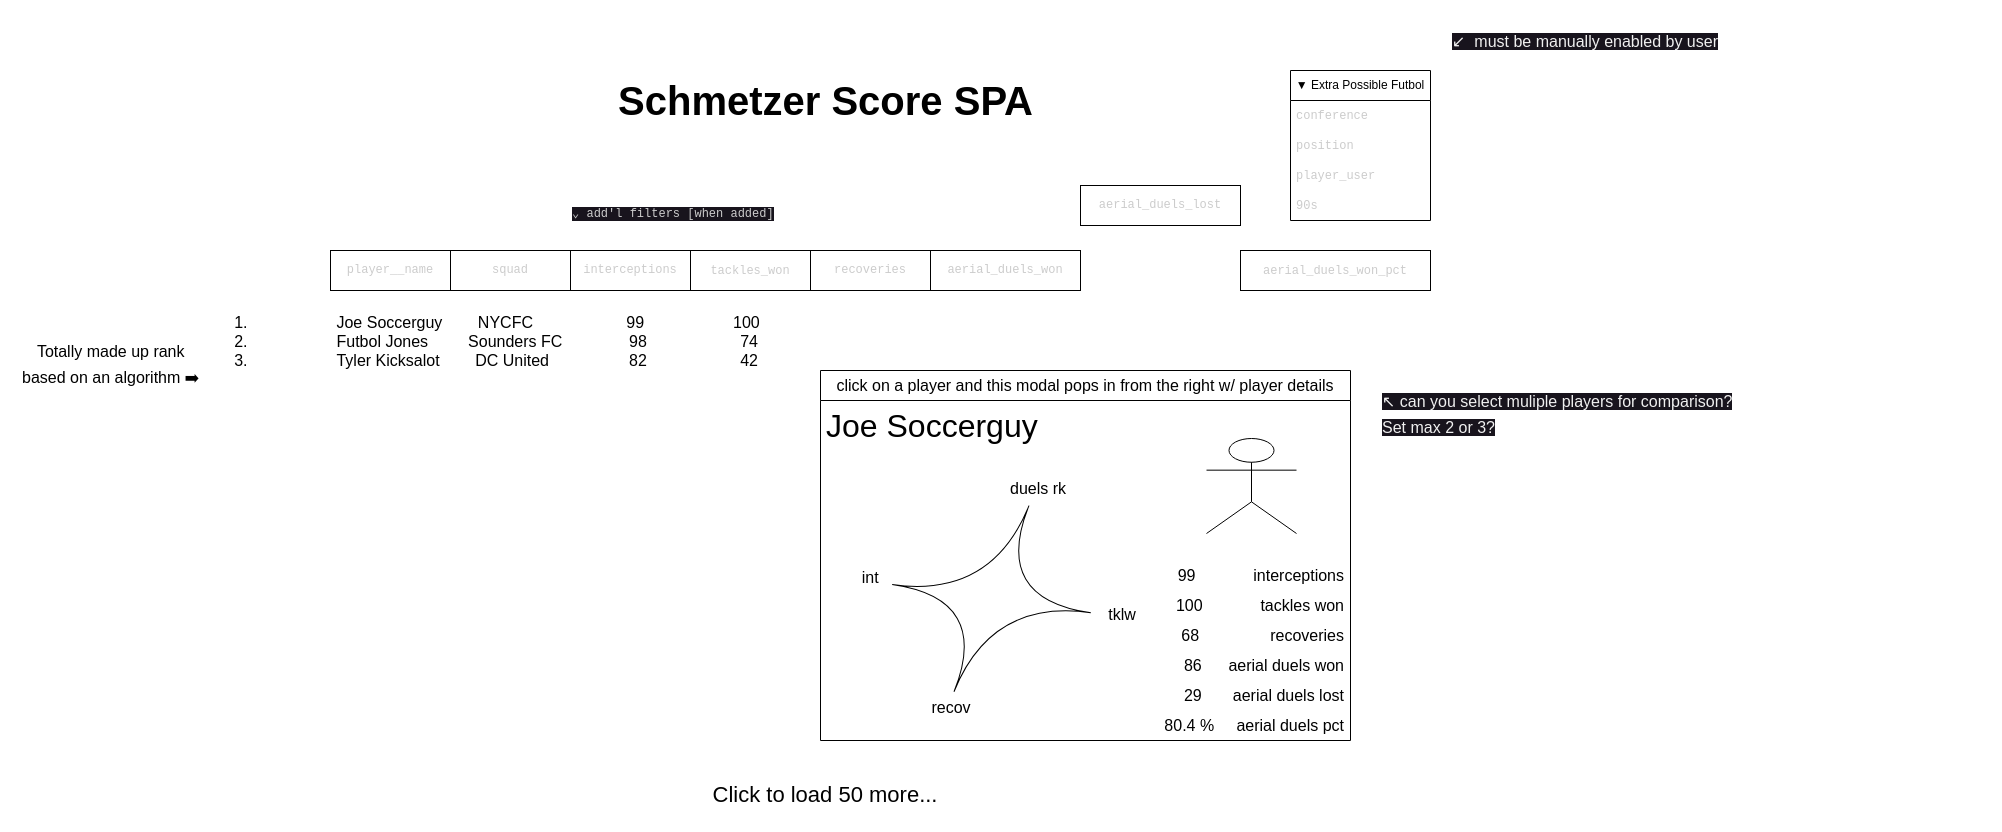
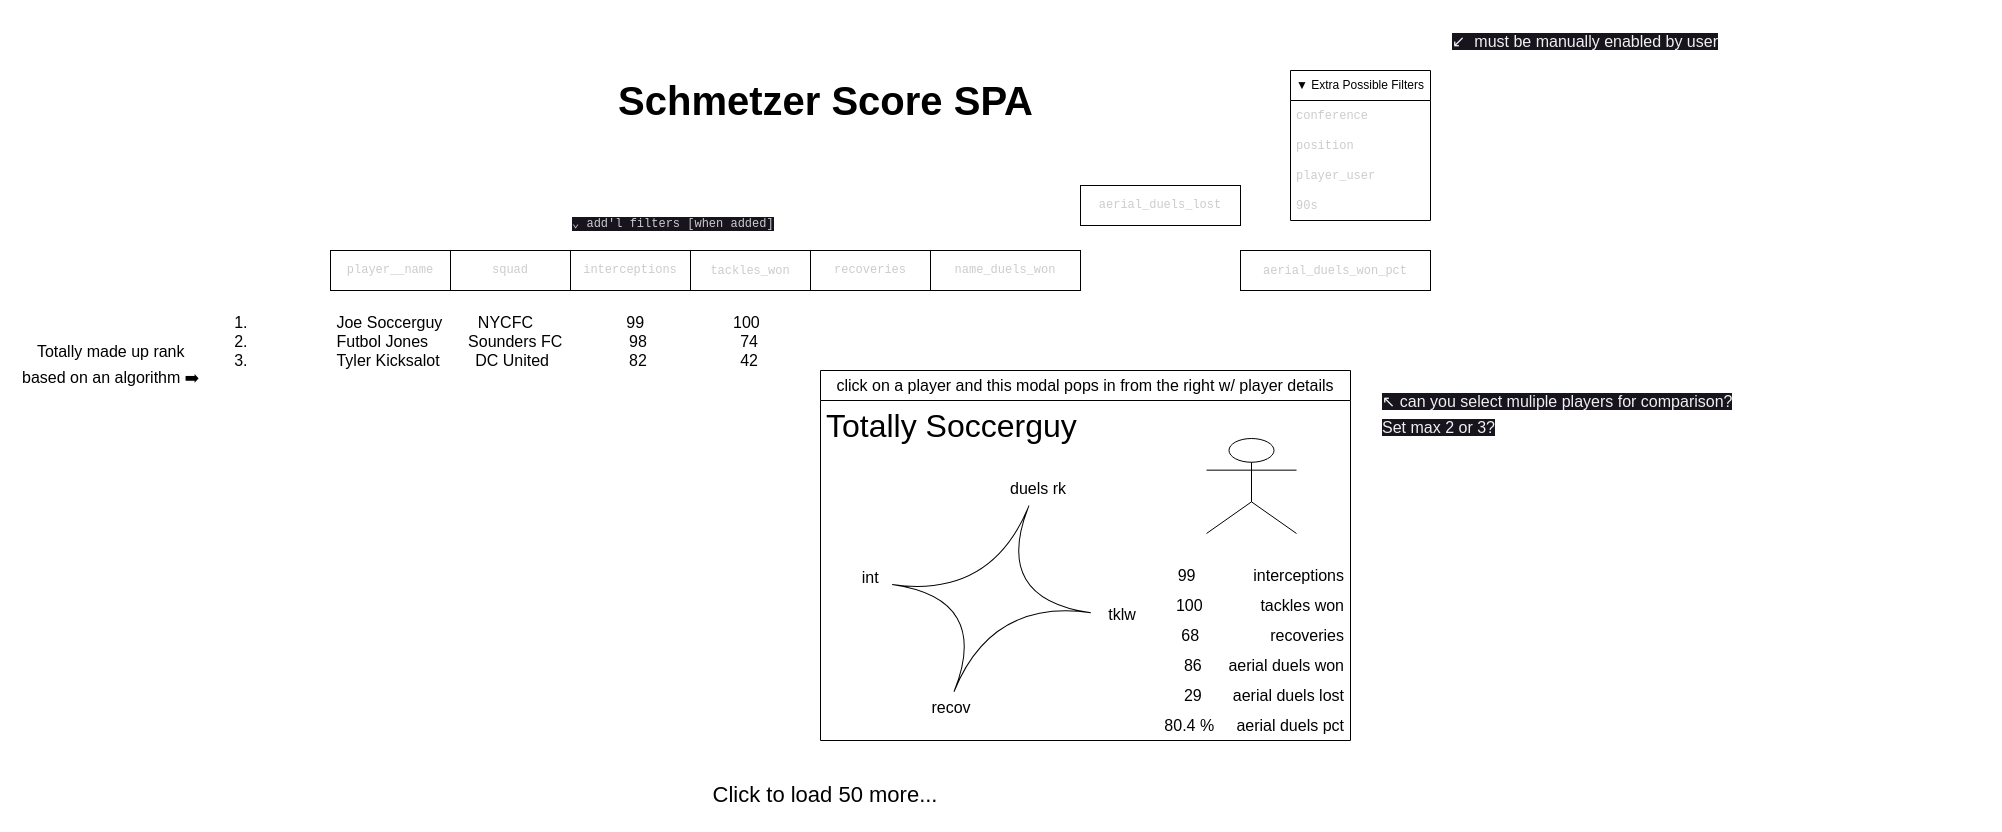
  <mxCell id="0" />
  <mxCell id="1" parent="0" />
  <mxCell id="2" value="&lt;div style=&quot;color: rgb(204, 204, 204); font-family: Menlo, Monaco, &amp;quot;Courier New&amp;quot;, monospace;&quot;&gt;player__name&lt;/div&gt;" style="rounded=0;whiteSpace=wrap;html=1;" vertex="1" parent="1"><mxGeometry x="330" y="250" width="120" height="40" as="geometry" /></mxCell>
  <mxCell id="3" value="&lt;div style=&quot;color: rgb(204, 204, 204); font-family: Menlo, Monaco, &amp;quot;Courier New&amp;quot;, monospace;&quot;&gt;squad&lt;br&gt;&lt;/div&gt;" style="rounded=0;whiteSpace=wrap;html=1;" vertex="1" parent="1"><mxGeometry x="450" y="250" width="120" height="40" as="geometry" /></mxCell>
  <mxCell id="4" value="&lt;div style=&quot;color: rgb(204, 204, 204); font-family: Menlo, Monaco, &amp;quot;Courier New&amp;quot;, monospace;&quot;&gt;interceptions&lt;br&gt;&lt;/div&gt;" style="rounded=0;whiteSpace=wrap;html=1;" vertex="1" parent="1"><mxGeometry x="570" y="250" width="120" height="40" as="geometry" /></mxCell>
  <mxCell id="5" value="&lt;span style=&quot;color: rgb(204, 204, 204); font-family: Menlo, Monaco, &amp;quot;Courier New&amp;quot;, monospace;&quot;&gt;tackles_won&lt;/span&gt;" style="rounded=0;whiteSpace=wrap;html=1;" vertex="1" parent="1"><mxGeometry x="690" y="250" width="120" height="40" as="geometry" /></mxCell>
  <mxCell id="6" value="&lt;div style=&quot;color: rgb(204, 204, 204); font-family: Menlo, Monaco, &amp;quot;Courier New&amp;quot;, monospace;&quot;&gt;&lt;span style=&quot;background-color: initial;&quot;&gt;recoveries&lt;/span&gt;&lt;br&gt;&lt;/div&gt;" style="rounded=0;whiteSpace=wrap;html=1;" vertex="1" parent="1"><mxGeometry x="810" y="250" width="120" height="40" as="geometry" /></mxCell>
- <mxCell id="7" value="&lt;div style=&quot;color: rgb(204, 204, 204); font-family: Menlo, Monaco, &amp;quot;Courier New&amp;quot;, monospace;&quot;&gt;&lt;span style=&quot;background-color: initial;&quot;&gt;aerial_duels_won&lt;/span&gt;&lt;/div&gt;" style="rounded=0;whiteSpace=wrap;html=1;" vertex="1" parent="1"><mxGeometry x="930" y="250" width="150" height="40" as="geometry" /></mxCell>
+ <mxCell id="7" value="&lt;div style=&quot;color: rgb(204, 204, 204); font-family: Menlo, Monaco, &amp;quot;Courier New&amp;quot;, monospace;&quot;&gt;&lt;span style=&quot;background-color: initial;&quot;&gt;name_duels_won&lt;/span&gt;&lt;/div&gt;" style="rounded=0;whiteSpace=wrap;html=1;" vertex="1" parent="1"><mxGeometry x="930" y="250" width="150" height="40" as="geometry" /></mxCell>
  <mxCell id="8" value="&lt;div style=&quot;color: rgb(204, 204, 204); font-family: Menlo, Monaco, &amp;quot;Courier New&amp;quot;, monospace;&quot;&gt;&lt;span style=&quot;background-color: initial;&quot;&gt;aerial_duels_lost&lt;/span&gt;&lt;/div&gt;" style="rounded=0;whiteSpace=wrap;html=1;" vertex="1" parent="1"><mxGeometry x="1080" y="185" width="160" height="40" as="geometry" /></mxCell>
  <mxCell id="9" value="&lt;span style=&quot;color: rgb(204, 204, 204); font-family: Menlo, Monaco, &amp;quot;Courier New&amp;quot;, monospace;&quot;&gt;aerial_duels_won_pct&lt;/span&gt;" style="rounded=0;whiteSpace=wrap;html=1;" vertex="1" parent="1"><mxGeometry x="1240" y="250" width="190" height="40" as="geometry" /></mxCell>
- <mxCell id="10" value="▼ Extra Possible Futbol" style="swimlane;fontStyle=0;childLayout=stackLayout;horizontal=1;startSize=30;horizontalStack=0;resizeParent=1;resizeParentMax=0;resizeLast=0;collapsible=1;marginBottom=0;whiteSpace=wrap;html=1;" vertex="1" parent="1"><mxGeometry x="1290" y="70" width="140" height="150" as="geometry" /></mxCell>
+ <mxCell id="10" value="▼ Extra Possible Filters" style="swimlane;fontStyle=0;childLayout=stackLayout;horizontal=1;startSize=30;horizontalStack=0;resizeParent=1;resizeParentMax=0;resizeLast=0;collapsible=1;marginBottom=0;whiteSpace=wrap;html=1;" vertex="1" parent="1"><mxGeometry x="1290" y="70" width="140" height="150" as="geometry" /></mxCell>
  <mxCell id="11" value="&lt;span style=&quot;color: rgb(204, 204, 204); font-family: Menlo, Monaco, &amp;quot;Courier New&amp;quot;, monospace; text-align: center;&quot;&gt;conference&lt;/span&gt;" style="text;strokeColor=none;fillColor=none;align=left;verticalAlign=middle;spacingLeft=4;spacingRight=4;overflow=hidden;points=[[0,0.5],[1,0.5]];portConstraint=eastwest;rotatable=0;whiteSpace=wrap;html=1;" vertex="1" parent="10"><mxGeometry y="30" width="140" height="30" as="geometry" /></mxCell>
  <mxCell id="12" value="&lt;span style=&quot;color: rgb(204, 204, 204); font-family: Menlo, Monaco, &amp;quot;Courier New&amp;quot;, monospace; text-align: center;&quot;&gt;position&lt;/span&gt;" style="text;strokeColor=none;fillColor=none;align=left;verticalAlign=middle;spacingLeft=4;spacingRight=4;overflow=hidden;points=[[0,0.5],[1,0.5]];portConstraint=eastwest;rotatable=0;whiteSpace=wrap;html=1;" vertex="1" parent="10"><mxGeometry y="60" width="140" height="30" as="geometry" /></mxCell>
  <mxCell id="13" value="&lt;span style=&quot;color: rgb(204, 204, 204); font-family: Menlo, Monaco, &amp;quot;Courier New&amp;quot;, monospace; text-align: center;&quot;&gt;player_user&lt;/span&gt;" style="text;strokeColor=none;fillColor=none;align=left;verticalAlign=middle;spacingLeft=4;spacingRight=4;overflow=hidden;points=[[0,0.5],[1,0.5]];portConstraint=eastwest;rotatable=0;whiteSpace=wrap;html=1;" vertex="1" parent="10"><mxGeometry y="90" width="140" height="30" as="geometry" /></mxCell>
  <mxCell id="14" value="&lt;span style=&quot;color: rgb(204, 204, 204); font-family: Menlo, Monaco, &amp;quot;Courier New&amp;quot;, monospace; text-align: center;&quot;&gt;90s&lt;/span&gt;" style="text;strokeColor=none;fillColor=none;align=left;verticalAlign=middle;spacingLeft=4;spacingRight=4;overflow=hidden;points=[[0,0.5],[1,0.5]];portConstraint=eastwest;rotatable=0;whiteSpace=wrap;html=1;" vertex="1" parent="10"><mxGeometry y="120" width="140" height="30" as="geometry" /></mxCell>
  <mxCell id="15" value="&lt;ol style=&quot;font-size: 16px;&quot;&gt;&lt;li&gt;&amp;nbsp; &amp;nbsp; &amp;nbsp; &amp;nbsp; &amp;nbsp; &amp;nbsp; &amp;nbsp; &amp;nbsp; &amp;nbsp; &amp;nbsp;Joe Soccerguy&amp;nbsp; &amp;nbsp; &amp;nbsp; &amp;nbsp; NYCFC&amp;nbsp; &amp;nbsp; &amp;nbsp; &amp;nbsp; &amp;nbsp; &amp;nbsp; &amp;nbsp; &amp;nbsp; &amp;nbsp; &amp;nbsp; &amp;nbsp;99&amp;nbsp; &amp;nbsp; &amp;nbsp; &amp;nbsp; &amp;nbsp; &amp;nbsp; &amp;nbsp; &amp;nbsp; &amp;nbsp; &amp;nbsp; 100&amp;nbsp; &amp;nbsp; &amp;nbsp; &amp;nbsp;&amp;nbsp;&lt;/li&gt;&lt;li&gt;&amp;nbsp; &amp;nbsp; &amp;nbsp; &amp;nbsp; &amp;nbsp; &amp;nbsp; &amp;nbsp; &amp;nbsp; &amp;nbsp; &amp;nbsp;Futbol Jones&amp;nbsp; &amp;nbsp; &amp;nbsp; &amp;nbsp; &amp;nbsp;Sounders FC&amp;nbsp; &amp;nbsp; &amp;nbsp; &amp;nbsp; &amp;nbsp; &amp;nbsp; &amp;nbsp; &amp;nbsp;98&amp;nbsp; &amp;nbsp; &amp;nbsp; &amp;nbsp; &amp;nbsp; &amp;nbsp; &amp;nbsp; &amp;nbsp; &amp;nbsp; &amp;nbsp; &amp;nbsp;74&amp;nbsp; &amp;nbsp; &amp;nbsp;&amp;nbsp;&lt;/li&gt;&lt;li&gt;&amp;nbsp; &amp;nbsp; &amp;nbsp; &amp;nbsp; &amp;nbsp; &amp;nbsp; &amp;nbsp; &amp;nbsp; &amp;nbsp; &amp;nbsp;Tyler Kicksalot&amp;nbsp; &amp;nbsp; &amp;nbsp; &amp;nbsp; DC United&amp;nbsp; &amp;nbsp; &amp;nbsp; &amp;nbsp; &amp;nbsp; &amp;nbsp; &amp;nbsp; &amp;nbsp; &amp;nbsp; 82&amp;nbsp; &amp;nbsp; &amp;nbsp; &amp;nbsp; &amp;nbsp; &amp;nbsp; &amp;nbsp; &amp;nbsp; &amp;nbsp; &amp;nbsp; &amp;nbsp;42&amp;nbsp; &amp;nbsp; &amp;nbsp;&amp;nbsp;&lt;/li&gt;&lt;/ol&gt;" style="text;strokeColor=none;fillColor=none;html=1;whiteSpace=wrap;verticalAlign=top;overflow=hidden;" vertex="1" parent="1"><mxGeometry x="210" y="290" width="1220" height="110" as="geometry" /></mxCell>
  <mxCell id="16" value="click on a player and this modal pops in from the right w/ player details" style="swimlane;fontStyle=0;childLayout=stackLayout;horizontal=1;startSize=30;horizontalStack=0;resizeParent=1;resizeParentMax=0;resizeLast=0;collapsible=1;marginBottom=0;whiteSpace=wrap;html=1;fontSize=16;" vertex="1" parent="1"><mxGeometry x="820" width="530" height="370" as="geometry" y="370" /></mxCell>
- <mxCell id="17" value="&lt;font style=&quot;font-size: 32px;&quot;&gt;Joe Soccerguy&lt;/font&gt;" style="text;strokeColor=none;fillColor=none;align=left;verticalAlign=top;spacingLeft=4;spacingRight=4;overflow=hidden;points=[[0,0.5],[1,0.5]];portConstraint=eastwest;rotatable=0;whiteSpace=wrap;html=1;fontSize=16;" vertex="1" parent="16"><mxGeometry y="30" width="530" height="160" as="geometry" /></mxCell>
+ <mxCell id="17" value="&lt;font style=&quot;font-size: 32px;&quot;&gt;Totally Soccerguy&lt;/font&gt;" style="text;strokeColor=none;fillColor=none;align=left;verticalAlign=top;spacingLeft=4;spacingRight=4;overflow=hidden;points=[[0,0.5],[1,0.5]];portConstraint=eastwest;rotatable=0;whiteSpace=wrap;html=1;fontSize=16;" vertex="1" parent="16"><mxGeometry y="30" width="530" height="160" as="geometry" /></mxCell>
  <mxCell id="18" value="99&amp;nbsp; &amp;nbsp; &amp;nbsp; &amp;nbsp; &amp;nbsp; &amp;nbsp; &amp;nbsp;interceptions" style="text;strokeColor=none;fillColor=none;align=right;verticalAlign=middle;spacingLeft=4;spacingRight=4;overflow=hidden;points=[[0,0.5],[1,0.5]];portConstraint=eastwest;rotatable=0;whiteSpace=wrap;html=1;fontSize=16;" vertex="1" parent="16"><mxGeometry y="190" width="530" height="30" as="geometry" /></mxCell>
  <mxCell id="19" value="100&amp;nbsp; &amp;nbsp; &amp;nbsp; &amp;nbsp; &amp;nbsp; &amp;nbsp; &amp;nbsp;tackles won" style="text;strokeColor=none;fillColor=none;align=right;verticalAlign=middle;spacingLeft=4;spacingRight=4;overflow=hidden;points=[[0,0.5],[1,0.5]];portConstraint=eastwest;rotatable=0;whiteSpace=wrap;html=1;fontSize=16;" vertex="1" parent="16"><mxGeometry y="220" width="530" height="30" as="geometry" /></mxCell>
  <mxCell id="20" value="68&amp;nbsp; &amp;nbsp; &amp;nbsp; &amp;nbsp; &amp;nbsp; &amp;nbsp; &amp;nbsp; &amp;nbsp; recoveries" style="text;strokeColor=none;fillColor=none;align=right;verticalAlign=middle;spacingLeft=4;spacingRight=4;overflow=hidden;points=[[0,0.5],[1,0.5]];portConstraint=eastwest;rotatable=0;whiteSpace=wrap;html=1;fontSize=16;" vertex="1" parent="16"><mxGeometry y="250" width="530" height="30" as="geometry" /></mxCell>
  <mxCell id="21" value="86&amp;nbsp; &amp;nbsp; &amp;nbsp; aerial duels won" style="text;strokeColor=none;fillColor=none;align=right;verticalAlign=middle;spacingLeft=4;spacingRight=4;overflow=hidden;points=[[0,0.5],[1,0.5]];portConstraint=eastwest;rotatable=0;whiteSpace=wrap;html=1;fontSize=16;" vertex="1" parent="16"><mxGeometry y="280" width="530" height="30" as="geometry" /></mxCell>
  <mxCell id="22" value="29&amp;nbsp; &amp;nbsp; &amp;nbsp; &amp;nbsp;aerial duels lost" style="text;strokeColor=none;fillColor=none;align=right;verticalAlign=middle;spacingLeft=4;spacingRight=4;overflow=hidden;points=[[0,0.5],[1,0.5]];portConstraint=eastwest;rotatable=0;whiteSpace=wrap;html=1;fontSize=16;" vertex="1" parent="16"><mxGeometry y="310" width="530" height="30" as="geometry" /></mxCell>
  <mxCell id="23" value="80.4 %&amp;nbsp; &amp;nbsp; &amp;nbsp;aerial duels pct" style="text;strokeColor=none;fillColor=none;align=right;verticalAlign=middle;spacingLeft=4;spacingRight=4;overflow=hidden;points=[[0,0.5],[1,0.5]];portConstraint=eastwest;rotatable=0;whiteSpace=wrap;html=1;fontSize=16;" vertex="1" parent="16"><mxGeometry y="340" width="530" height="30" as="geometry" /></mxCell>
  <mxCell id="24" value="" style="shape=umlActor;verticalLabelPosition=bottom;verticalAlign=top;html=1;outlineConnect=0;fontSize=32;" vertex="1" parent="1"><mxGeometry x="1206" y="438" width="90" height="95" as="geometry" /></mxCell>
  <mxCell id="25" value="" style="shape=switch;whiteSpace=wrap;html=1;fontSize=32;rotation=-30;" vertex="1" parent="1"><mxGeometry x="911.98" y="536.32" width="158.02" height="123.68" as="geometry" /></mxCell>
  <mxCell id="26" value="&lt;span style=&quot;font-size: 16px; text-align: right;&quot;&gt;duels rk&lt;/span&gt;" style="text;html=1;strokeColor=none;fillColor=none;align=center;verticalAlign=middle;whiteSpace=wrap;rounded=0;fontSize=32;" vertex="1" parent="1"><mxGeometry x="1008" y="468" width="60" height="30" as="geometry" /></mxCell>
  <mxCell id="27" value="&lt;span style=&quot;font-size: 16px; text-align: right;&quot;&gt;&amp;nbsp;int&lt;/span&gt;" style="text;html=1;strokeColor=none;fillColor=none;align=center;verticalAlign=middle;whiteSpace=wrap;rounded=0;fontSize=32;" vertex="1" parent="1"><mxGeometry x="838" y="557" width="60" height="30" as="geometry" /></mxCell>
  <mxCell id="28" value="&lt;span style=&quot;font-size: 16px; text-align: right;&quot;&gt;tklw&lt;/span&gt;" style="text;html=1;strokeColor=none;fillColor=none;align=center;verticalAlign=middle;whiteSpace=wrap;rounded=0;fontSize=32;" vertex="1" parent="1"><mxGeometry x="1092" y="594" width="60" height="30" as="geometry" /></mxCell>
  <mxCell id="29" value="&lt;span style=&quot;font-size: 16px; text-align: right;&quot;&gt;recov&lt;/span&gt;" style="text;html=1;strokeColor=none;fillColor=none;align=center;verticalAlign=middle;whiteSpace=wrap;rounded=0;fontSize=32;" vertex="1" parent="1"><mxGeometry x="921" y="687" width="60" height="30" as="geometry" /></mxCell>
  <mxCell id="30" value="&lt;font style=&quot;font-size: 40px;&quot;&gt;Schmetzer Score SPA&lt;/font&gt;" style="text;strokeColor=none;fillColor=none;html=1;fontSize=24;fontStyle=1;verticalAlign=middle;align=center;" vertex="1" parent="1"><mxGeometry x="190" y="80" width="1270" height="40" as="geometry" /></mxCell>
  <mxCell id="31" value="&lt;span style=&quot;color: rgb(240, 240, 240); font-family: Helvetica; font-size: 16px; font-style: normal; font-variant-ligatures: normal; font-variant-caps: normal; font-weight: 400; letter-spacing: normal; orphans: 2; text-align: center; text-indent: 0px; text-transform: none; widows: 2; word-spacing: 0px; -webkit-text-stroke-width: 0px; background-color: rgb(24, 20, 29); text-decoration-thickness: initial; text-decoration-style: initial; text-decoration-color: initial; float: none; display: inline !important;&quot;&gt;↖️&amp;nbsp;can you select muliple players for comparison? &lt;br&gt;Set max 2 or 3?&lt;/span&gt;" style="text;whiteSpace=wrap;html=1;fontSize=22;" vertex="1" parent="1"><mxGeometry x="1380" y="380" width="530" height="50" as="geometry" /></mxCell>
  <mxCell id="32" value="&lt;div style=&quot;text-align: center;&quot;&gt;&lt;span style=&quot;background-color: initial; font-size: 16px;&quot;&gt;Totally made up rank&lt;/span&gt;&lt;/div&gt;&lt;div style=&quot;text-align: center;&quot;&gt;&lt;span style=&quot;background-color: initial; font-size: 16px;&quot;&gt;based on an algorithm&amp;nbsp;&lt;/span&gt;&lt;span style=&quot;background-color: initial; font-size: 16px;&quot;&gt;➡️&lt;/span&gt;&lt;/div&gt;" style="text;whiteSpace=wrap;html=1;fontSize=22;" vertex="1" parent="1"><mxGeometry x="20" y="330" width="200" height="50" as="geometry" /></mxCell>
  <mxCell id="33" value="&lt;span style=&quot;color: rgb(240, 240, 240); font-family: Helvetica; font-size: 16px; font-style: normal; font-variant-ligatures: normal; font-variant-caps: normal; font-weight: 400; letter-spacing: normal; orphans: 2; text-align: center; text-indent: 0px; text-transform: none; widows: 2; word-spacing: 0px; -webkit-text-stroke-width: 0px; background-color: rgb(24, 20, 29); text-decoration-thickness: initial; text-decoration-style: initial; text-decoration-color: initial; float: none; display: inline !important;&quot;&gt;↙️&amp;nbsp; must be manually enabled by user&lt;br&gt;&lt;/span&gt;" style="text;whiteSpace=wrap;html=1;fontSize=22;" vertex="1" parent="1"><mxGeometry x="1450" y="20" width="530" height="50" as="geometry" /></mxCell>
- <mxCell id="34" value="&lt;span style=&quot;color: rgb(204, 204, 204); font-family: Menlo, Monaco, &amp;quot;Courier New&amp;quot;, monospace; font-size: 12px; font-style: normal; font-variant-ligatures: normal; font-variant-caps: normal; font-weight: 400; letter-spacing: normal; orphans: 2; text-align: center; text-indent: 0px; text-transform: none; widows: 2; word-spacing: 0px; -webkit-text-stroke-width: 0px; background-color: rgb(24, 20, 29); text-decoration-thickness: initial; text-decoration-style: initial; text-decoration-color: initial; float: none; display: inline !important;&quot;&gt;⌄ add'l filters [when added]&lt;/span&gt;" style="text;whiteSpace=wrap;html=1;fontSize=22;" vertex="1" parent="1"><mxGeometry x="570" y="190" width="250" height="50" as="geometry" /></mxCell>
+ <mxCell id="34" value="&lt;span style=&quot;color: rgb(204, 204, 204); font-family: Menlo, Monaco, &amp;quot;Courier New&amp;quot;, monospace; font-size: 12px; font-style: normal; font-variant-ligatures: normal; font-variant-caps: normal; font-weight: 400; letter-spacing: normal; orphans: 2; text-align: center; text-indent: 0px; text-transform: none; widows: 2; word-spacing: 0px; -webkit-text-stroke-width: 0px; background-color: rgb(24, 20, 29); text-decoration-thickness: initial; text-decoration-style: initial; text-decoration-color: initial; float: none; display: inline !important;&quot;&gt;⌄ add'l filters [when added]&lt;/span&gt;" style="text;whiteSpace=wrap;html=1;fontSize=22;" vertex="1" parent="1"><mxGeometry x="570" y="200" width="250" height="50" as="geometry" /></mxCell>
  <mxCell id="35" value="Click to load 50 more..." style="text;html=1;strokeColor=none;fillColor=none;align=center;verticalAlign=middle;whiteSpace=wrap;rounded=0;fontSize=22;" vertex="1" parent="1"><mxGeometry x="680" y="780" width="290" height="30" as="geometry" /></mxCell>
